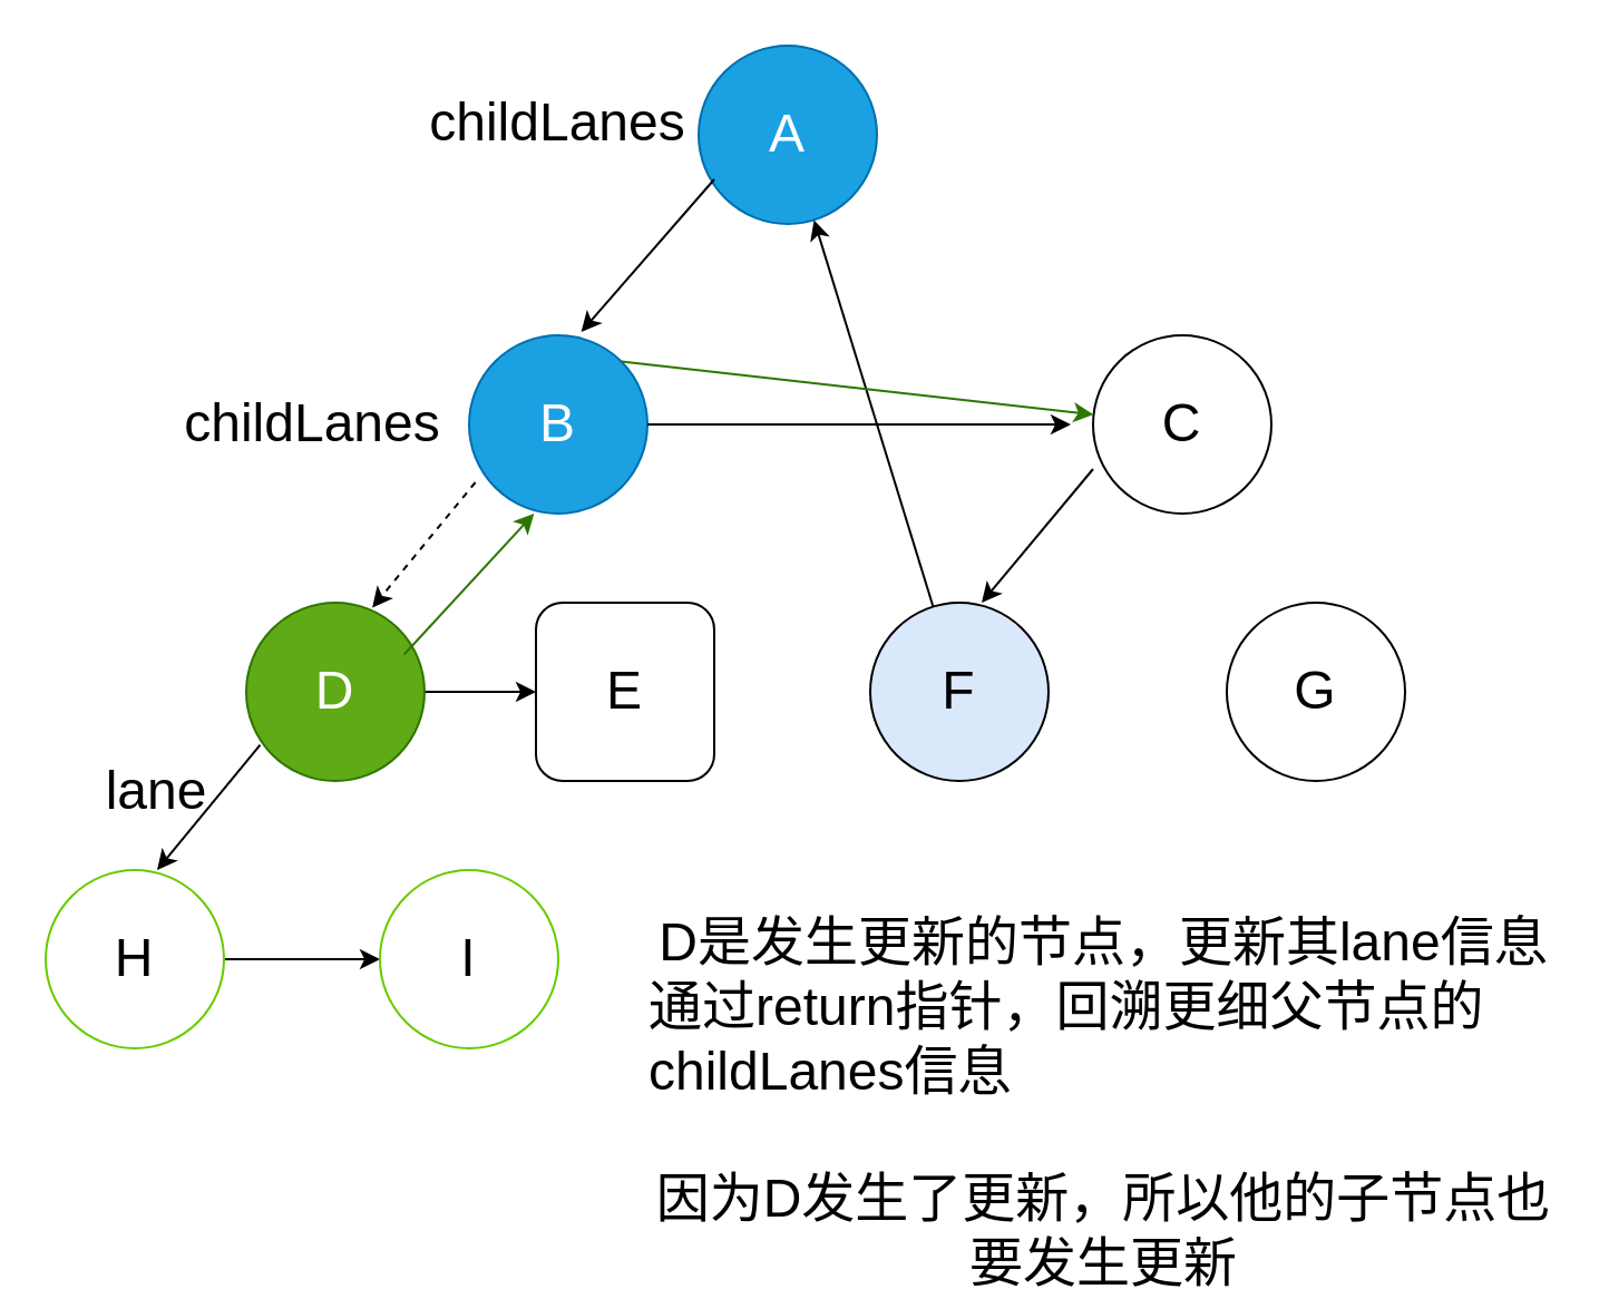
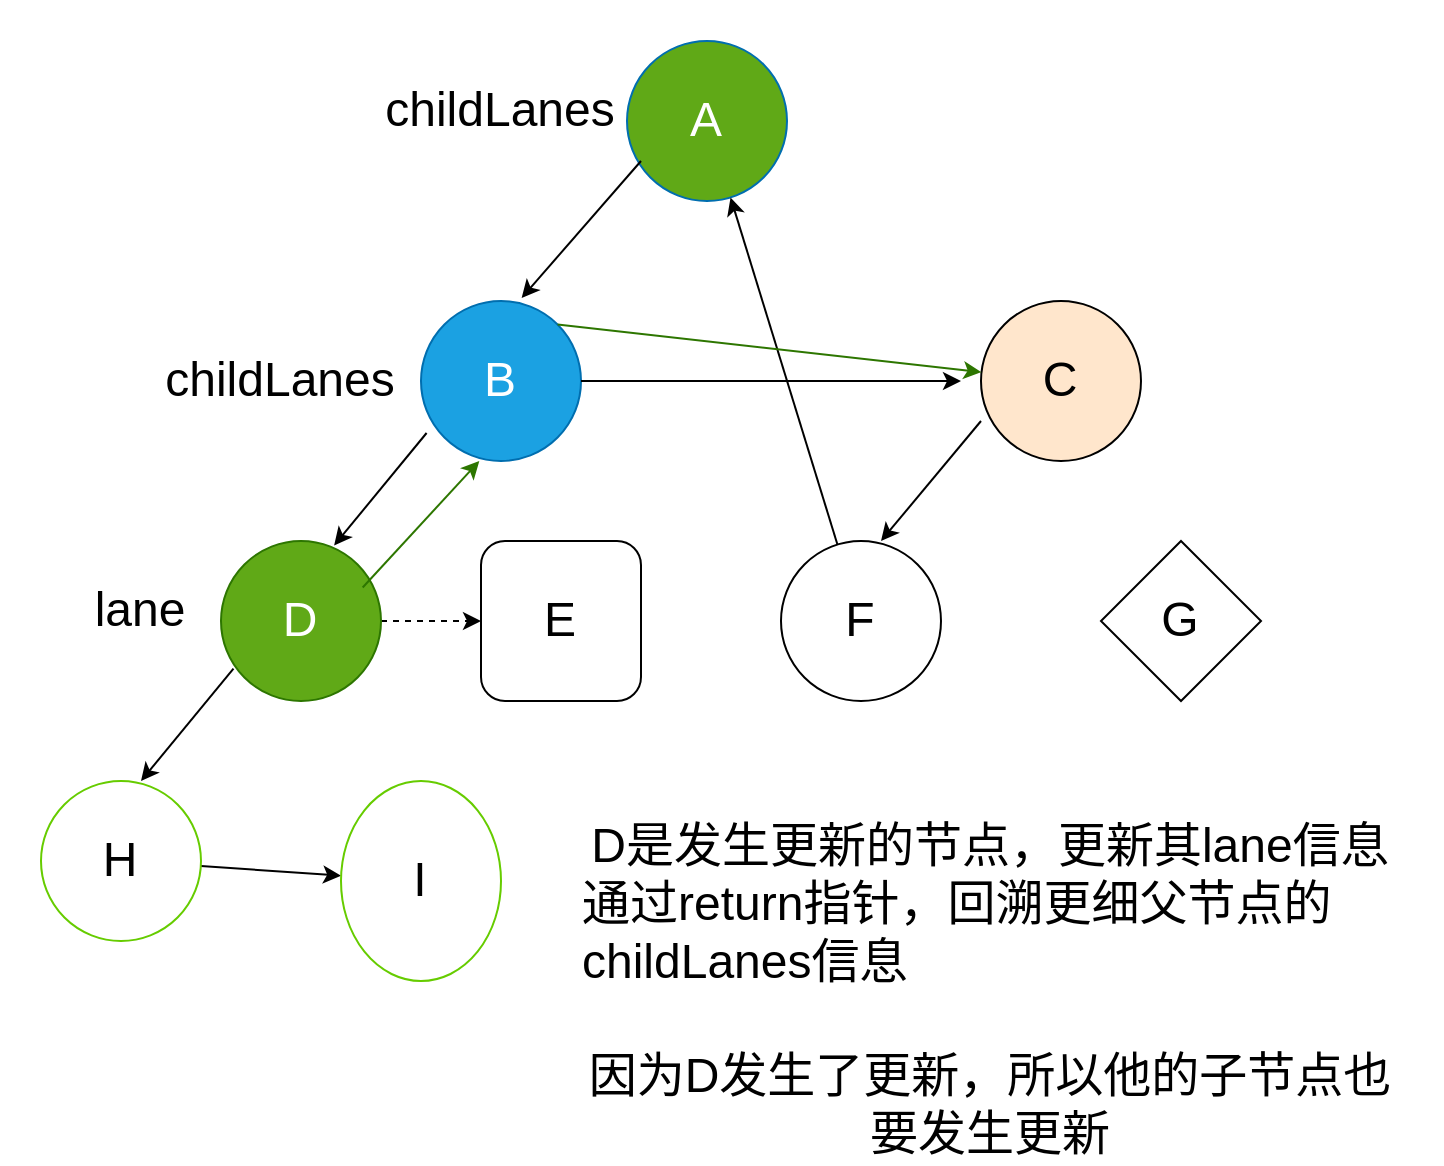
  <mxCell id="0" />
  <mxCell id="1" parent="0" />
- <mxCell id="2" value="A" style="ellipse;whiteSpace=wrap;html=1;aspect=fixed;fontSize=24;fillColor=#1ba1e2;fontColor=#ffffff;strokeColor=#006EAF;" parent="1" vertex="1"><mxGeometry x="313" y="20" width="80" height="80" as="geometry" /></mxCell>
+ <mxCell id="2" value="A" style="ellipse;whiteSpace=wrap;html=1;aspect=fixed;fontSize=24;fillColor=#60a917;fontColor=#ffffff;strokeColor=#006EAF;" parent="1" vertex="1"><mxGeometry x="313" y="20" width="80" height="80" as="geometry" /></mxCell>
  <mxCell id="3" value="B" style="ellipse;whiteSpace=wrap;html=1;aspect=fixed;fontSize=24;fillColor=#1ba1e2;fontColor=#ffffff;strokeColor=#006EAF;" parent="1" vertex="1"><mxGeometry x="210" y="150" width="80" height="80" as="geometry" /></mxCell>
- <mxCell id="4" value="C" style="ellipse;whiteSpace=wrap;html=1;aspect=fixed;fontSize=24;" parent="1" vertex="1"><mxGeometry x="490" y="150" width="80" height="80" as="geometry" /></mxCell>
- <mxCell id="5" value="" style="edgeStyle=none;html=1;fontSize=24;" parent="1" source="6" target="7" edge="1"><mxGeometry relative="1" as="geometry" /></mxCell>
+ <mxCell id="4" value="C" style="ellipse;whiteSpace=wrap;html=1;aspect=fixed;fontSize=24;fillColor=#ffe6cc;" parent="1" vertex="1"><mxGeometry x="490" y="150" width="80" height="80" as="geometry" /></mxCell>
+ <mxCell id="5" value="" style="edgeStyle=none;html=1;fontSize=24;dashed=1;" parent="1" source="6" target="7" edge="1"><mxGeometry relative="1" as="geometry" /></mxCell>
  <mxCell id="6" value="D" style="ellipse;whiteSpace=wrap;html=1;aspect=fixed;fontSize=24;labelBackgroundColor=none;fillColor=#60a917;fontColor=#ffffff;strokeColor=#2D7600;" parent="1" vertex="1"><mxGeometry x="110" y="270" width="80" height="80" as="geometry" /></mxCell>
  <mxCell id="7" value="E" style="whiteSpace=wrap;html=1;aspect=fixed;fontSize=24;rounded=1;" parent="1" vertex="1"><mxGeometry x="240" y="270" width="80" height="80" as="geometry" /></mxCell>
  <mxCell id="8" value="" style="edgeStyle=none;html=1;fontSize=24;" parent="1" source="9" target="2" edge="1"><mxGeometry relative="1" as="geometry" /></mxCell>
- <mxCell id="9" value="F" style="ellipse;whiteSpace=wrap;html=1;aspect=fixed;fontSize=24;fillColor=#dae8fc;" parent="1" vertex="1"><mxGeometry x="390" y="270" width="80" height="80" as="geometry" /></mxCell>
- <mxCell id="10" value="G" style="ellipse;whiteSpace=wrap;html=1;aspect=fixed;fontSize=24;" parent="1" vertex="1"><mxGeometry x="550" y="270" width="80" height="80" as="geometry" /></mxCell>
+ <mxCell id="9" value="F" style="ellipse;whiteSpace=wrap;html=1;aspect=fixed;fontSize=24;" parent="1" vertex="1"><mxGeometry x="390" y="270" width="80" height="80" as="geometry" /></mxCell>
+ <mxCell id="10" value="G" style="rhombus;whiteSpace=wrap;html=1;aspect=fixed;fontSize=24;" parent="1" vertex="1"><mxGeometry x="550" y="270" width="80" height="80" as="geometry" /></mxCell>
  <mxCell id="11" value="" style="edgeStyle=none;html=1;fontSize=24;" parent="1" source="12" target="13" edge="1"><mxGeometry relative="1" as="geometry" /></mxCell>
  <mxCell id="12" value="H" style="ellipse;whiteSpace=wrap;html=1;aspect=fixed;fontSize=24;strokeColor=#66CC00;" parent="1" vertex="1"><mxGeometry x="20" y="390" width="80" height="80" as="geometry" /></mxCell>
- <mxCell id="13" value="I" style="ellipse;whiteSpace=wrap;html=1;aspect=fixed;fontSize=24;strokeColor=#66CC00;" parent="1" vertex="1"><mxGeometry x="170" y="390" width="80" height="80" as="geometry" /></mxCell>
+ <mxCell id="13" value="I" style="ellipse;whiteSpace=wrap;html=1;aspect=fixed;fontSize=24;strokeColor=#66CC00;" parent="1" vertex="1"><mxGeometry x="170" y="390" width="80" height="100" as="geometry" /></mxCell>
  <mxCell id="14" value="" style="endArrow=classic;html=1;fontSize=24;entryX=0.629;entryY=-0.019;entryDx=0;entryDy=0;entryPerimeter=0;" parent="1" target="3" edge="1"><mxGeometry width="50" height="50" relative="1" as="geometry"><mxPoint x="320" y="80" as="sourcePoint" /><mxPoint x="370" y="30" as="targetPoint" /></mxGeometry></mxCell>
- <mxCell id="15" value="" style="endArrow=classic;html=1;fontSize=24;entryX=0.707;entryY=0.028;entryDx=0;entryDy=0;entryPerimeter=0;exitX=0.035;exitY=0.825;exitDx=0;exitDy=0;exitPerimeter=0;dashed=1;" parent="1" source="3" target="6" edge="1"><mxGeometry width="50" height="50" relative="1" as="geometry"><mxPoint x="210" y="220" as="sourcePoint" /><mxPoint x="160" y="278.48" as="targetPoint" /></mxGeometry></mxCell>
+ <mxCell id="15" value="" style="endArrow=classic;html=1;fontSize=24;entryX=0.707;entryY=0.028;entryDx=0;entryDy=0;entryPerimeter=0;exitX=0.035;exitY=0.825;exitDx=0;exitDy=0;exitPerimeter=0;" parent="1" source="3" target="6" edge="1"><mxGeometry width="50" height="50" relative="1" as="geometry"><mxPoint x="210" y="220" as="sourcePoint" /><mxPoint x="160" y="278.48" as="targetPoint" /></mxGeometry></mxCell>
  <mxCell id="16" value="" style="endArrow=classic;html=1;fontSize=24;entryX=0.707;entryY=0.028;entryDx=0;entryDy=0;entryPerimeter=0;exitX=0.035;exitY=0.825;exitDx=0;exitDy=0;exitPerimeter=0;" parent="1" edge="1"><mxGeometry width="50" height="50" relative="1" as="geometry"><mxPoint x="116.24" y="333.76" as="sourcePoint" /><mxPoint x="70" y="390" as="targetPoint" /></mxGeometry></mxCell>
  <mxCell id="17" value="" style="endArrow=classic;html=1;fontSize=24;" parent="1" edge="1"><mxGeometry width="50" height="50" relative="1" as="geometry"><mxPoint x="290" y="190" as="sourcePoint" /><mxPoint x="480" y="190" as="targetPoint" /></mxGeometry></mxCell>
  <mxCell id="18" value="" style="endArrow=classic;html=1;fontSize=24;exitX=1;exitY=0;exitDx=0;exitDy=0;fillColor=#60a917;strokeColor=#2D7600;" parent="1" source="3" target="4" edge="1"><mxGeometry width="50" height="50" relative="1" as="geometry"><mxPoint x="310" y="150" as="sourcePoint" /><mxPoint x="360" y="100" as="targetPoint" /></mxGeometry></mxCell>
  <mxCell id="19" value="" style="endArrow=classic;html=1;fontSize=24;exitX=1;exitY=0;exitDx=0;exitDy=0;entryX=0.295;entryY=0.981;entryDx=0;entryDy=0;entryPerimeter=0;fillColor=#60a917;strokeColor=#2D7600;" parent="1" edge="1"><mxGeometry width="50" height="50" relative="1" as="geometry"><mxPoint x="180.844" y="293.236" as="sourcePoint" /><mxPoint x="239.16" y="230" as="targetPoint" /></mxGeometry></mxCell>
- <mxCell id="20" value="lane" style="text;html=1;strokeColor=none;fillColor=none;align=center;verticalAlign=middle;whiteSpace=wrap;rounded=0;labelBackgroundColor=none;fontSize=24;" parent="1" vertex="1"><mxGeometry x="40" y="340" width="60" height="30" as="geometry" /></mxCell>
+ <mxCell id="20" value="lane" style="text;html=1;strokeColor=none;fillColor=none;align=center;verticalAlign=middle;whiteSpace=wrap;rounded=0;labelBackgroundColor=none;fontSize=24;" parent="1" vertex="1"><mxGeometry x="40" y="290" width="60" height="30" as="geometry" /></mxCell>
  <mxCell id="21" value="childLanes" style="text;html=1;strokeColor=none;fillColor=none;align=center;verticalAlign=middle;whiteSpace=wrap;rounded=0;labelBackgroundColor=none;fontSize=24;" parent="1" vertex="1"><mxGeometry x="110" y="175" width="60" height="30" as="geometry" /></mxCell>
  <mxCell id="22" value="childLanes" style="text;html=1;strokeColor=none;fillColor=none;align=center;verticalAlign=middle;whiteSpace=wrap;rounded=0;labelBackgroundColor=none;fontSize=24;" parent="1" vertex="1"><mxGeometry x="220" y="40" width="60" height="30" as="geometry" /></mxCell>
  <mxCell id="23" value="D是发生更新的节点，更新其lane信息&lt;br&gt;&lt;div style=&quot;text-align: left;&quot;&gt;&lt;span style=&quot;background-color: initial;&quot;&gt;通过return指针，回溯更细父节点的childLanes信息&lt;br&gt;&lt;br&gt;&lt;/span&gt;&lt;/div&gt;因为D发生了更新，所以他的子节点也要发生更新" style="text;html=1;strokeColor=none;fillColor=none;align=center;verticalAlign=middle;whiteSpace=wrap;rounded=0;labelBackgroundColor=none;fontSize=24;" parent="1" vertex="1"><mxGeometry x="290" y="430" width="410" height="130" as="geometry" /></mxCell>
  <mxCell id="24" value="" style="endArrow=classic;html=1;fontSize=24;" parent="1" edge="1"><mxGeometry width="50" height="50" relative="1" as="geometry"><mxPoint x="490" y="210" as="sourcePoint" /><mxPoint x="440" y="270" as="targetPoint" /></mxGeometry></mxCell>
